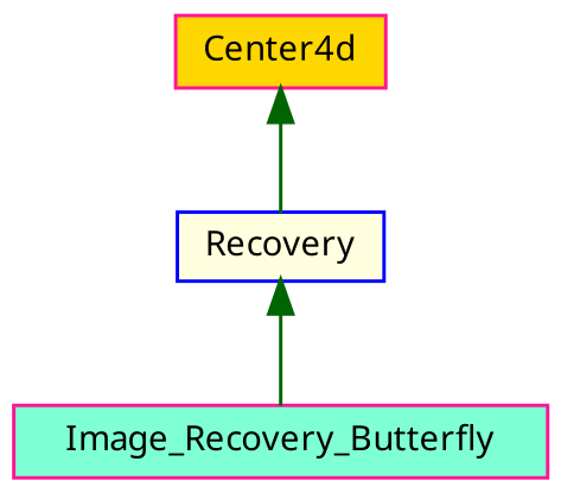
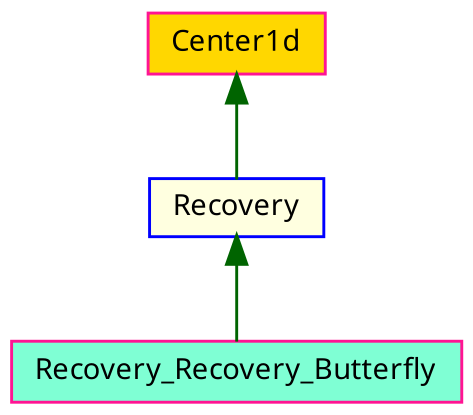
  digraph {
    fontname="Noto Sans"
    rankdir=TB
    node [color=deeppink fontname="Noto Sans" fontsize=10 shape=record style=filled]
    edge [color=darkgreen dir=back fontname="Noto Sans" fontsize=10 labelfontname=Helvetica labelfontsize=10 style=solid]
-   n1 [fillcolor=gold fontcolor=black height=0.2 label=Center4d width=0.4]
+   n1 [fillcolor=gold fontcolor=black height=0.2 label=Center1d width=0.4]
    n2 [color=blue fillcolor=lightyellow height=0.2 label=Recovery width=0.4]
-   n3 [fillcolor=aquamarine height=0.2 label=Image_Recovery_Butterfly width=0.4]
+   n3 [fillcolor=aquamarine height=0.2 label=Recovery_Recovery_Butterfly width=0.4]
    n1 -> n2
    n2 -> n3
  }
